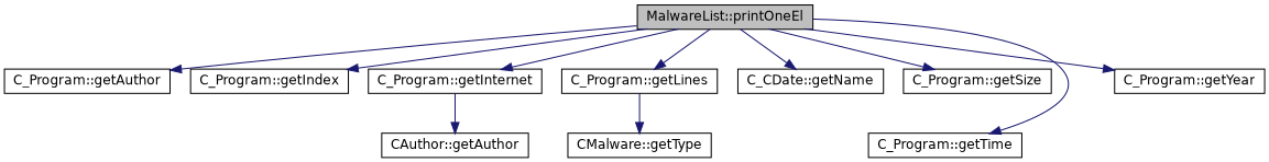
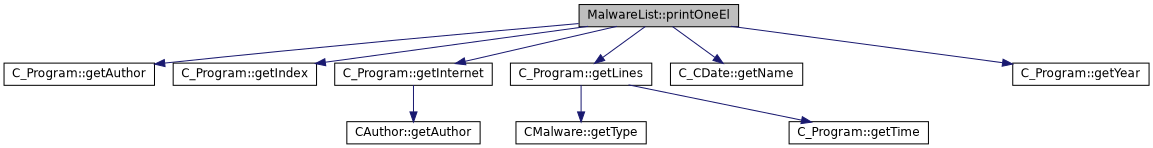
  digraph {
    rankdir=TB
    node [color=black fillcolor=white fontname=Helvetica fontsize=12 shape=record style=filled]
    edge [color=midnightblue fontname=Helvetica fontsize=12 labelfontname=Helvetica labelfontsize=12 style=solid]
    n1 [fillcolor=grey75 fontcolor=black height=0.2 label="MalwareList::printOneEl" width=0.4]
    n2 [height=0.2 label="C_Program::getAuthor" width=0.4]
    n3 [height=0.2 label="C_Program::getIndex" width=0.4]
    n4 [height=0.2 label="C_Program::getInternet" width=0.4]
    n5 [height=0.2 label="C_Program::getLines" width=0.4]
    n6 [height=0.2 label="C_CDate::getName" width=0.4]
-   n7 [height=0.2 label="C_Program::getSize" width=0.4]
    n8 [height=0.2 label="C_Program::getTime" width=0.4]
    n9 [height=0.2 label="C_Program::getYear" width=0.4]
    n10 [height=0.2 label="CAuthor::getAuthor" width=0.4]
    n11 [height=0.2 label="CMalware::getType" width=0.4]
    n1 -> n2
    n1 -> n3
    n1 -> n4
    n1 -> n5
    n1 -> n6
-   n1 -> n7
-   n1 -> n8
+   n5 -> n8
    n1 -> n9
    n4 -> n10
    n5 -> n11
  }
